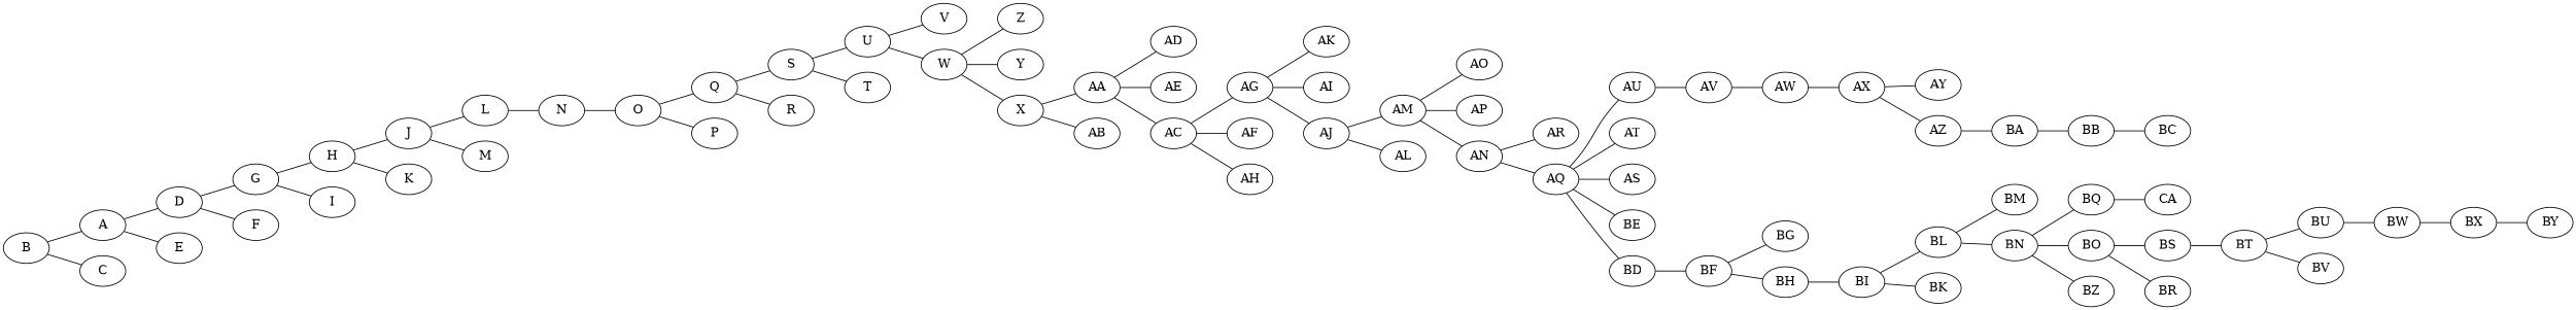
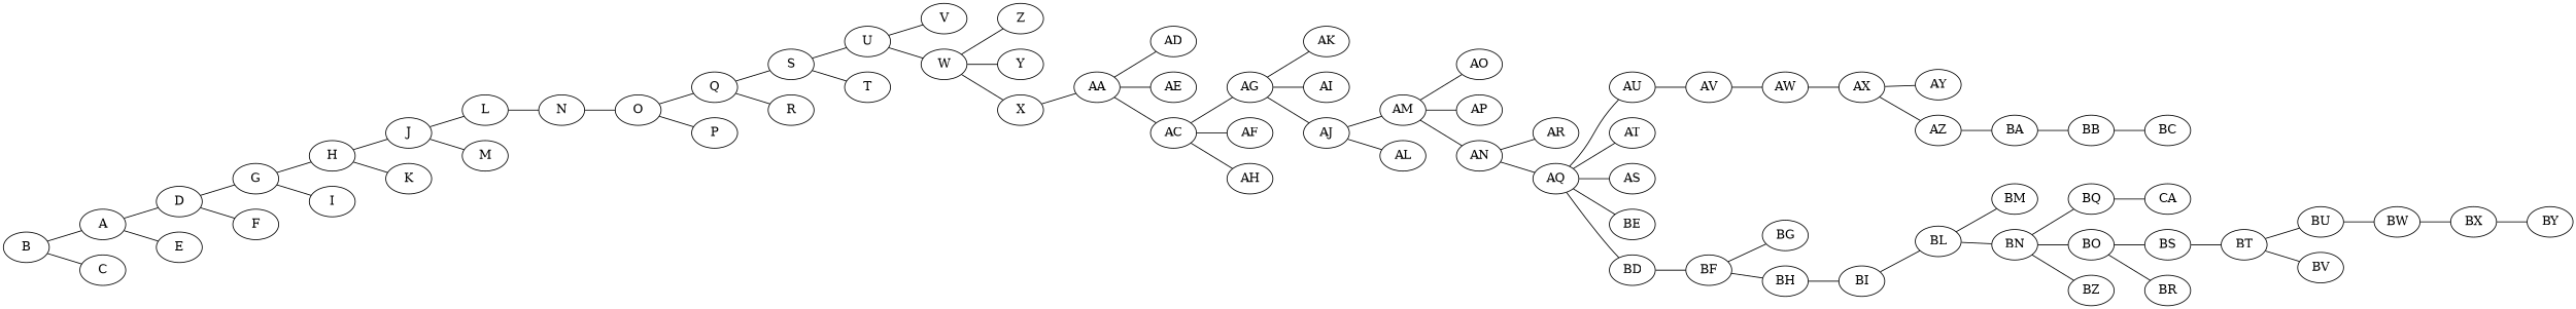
  strict graph {
    rankdir=LR
    n1 [height=0.5 label=B width=0.75]
    n2 [height=0.5 label=A width=0.75]
    n3 [height=0.5 label=C width=0.75]
    n4 [height=0.5 label=D width=0.75]
    n5 [height=0.5 label=E width=0.75]
    n6 [height=0.5 label=G width=0.75]
    n7 [height=0.5 label=F width=0.75]
    n8 [height=0.5 label=H width=0.75]
    n9 [height=0.5 label=I width=0.75]
    n10 [height=0.5 label=J width=0.75]
    n11 [height=0.5 label=K width=0.75]
    n12 [height=0.5 label=L width=0.75]
    n13 [height=0.5 label=M width=0.75]
    n14 [height=0.5 label=N width=0.75]
    n15 [height=0.5 label=O width=0.75]
    n16 [height=0.5 label=Q width=0.75]
    n17 [height=0.5 label=P width=0.75]
    n18 [height=0.5 label=S width=0.75]
    n19 [height=0.5 label=R width=0.75]
    n20 [height=0.5 label=U width=0.75]
    n21 [height=0.5 label=T width=0.75]
    n22 [height=0.5 label=V width=0.75]
    n23 [height=0.5 label=W width=0.75]
    n24 [height=0.5 label=Z width=0.75]
    n25 [height=0.5 label=Y width=0.75]
    n26 [height=0.5 label=X width=0.75]
    n27 [height=0.5 label=AA width=0.75]
-   n28 [height=0.5 label=AB width=0.75]
    n29 [height=0.5 label=AD width=0.75]
    n30 [height=0.5 label=AE width=0.75]
    n31 [height=0.5 label=AC width=0.75]
    n32 [height=0.5 label=AG width=0.75]
    n33 [height=0.5 label=AF width=0.75]
    n34 [height=0.5 label=AH width=0.75]
    n35 [height=0.5 label=AK width=0.75]
    n36 [height=0.5 label=AI width=0.75]
    n37 [height=0.5 label=AJ width=0.75]
    n38 [height=0.5 label=AM width=0.75]
    n39 [height=0.5 label=AL width=0.75]
    n40 [height=0.5 label=AO width=0.75]
    n41 [height=0.5 label=AP width=0.75]
    n42 [height=0.5 label=AN width=0.75]
    n43 [height=0.5 label=AR width=0.75]
    n44 [height=0.5 label=AQ width=0.75]
    n45 [height=0.5 label=AU width=0.75]
    n46 [height=0.5 label=AT width=0.75]
    n47 [height=0.5 label=AS width=0.75]
    n48 [height=0.5 label=BE width=0.75]
    n49 [height=0.5 label=BD width=0.75]
    n50 [height=0.5 label=AV width=0.75]
    n51 [height=0.5 label=BF width=0.75]
    n52 [height=0.5 label=AW width=0.75]
    n53 [height=0.5 label=BG width=0.75]
    n54 [height=0.5 label=BH width=0.75]
    n55 [height=0.5 label=AX width=0.75]
    n56 [height=0.5 label=BI width=0.75]
    n57 [height=0.5 label=AY width=0.75]
    n58 [height=0.5 label=AZ width=0.75]
    n59 [height=0.5 label=BL width=0.75]
-   n60 [height=0.5 label=BK width=0.75]
    n61 [height=0.5 label=BA width=0.75]
    n62 [height=0.5 label=BM width=0.75]
    n63 [height=0.5 label=BN width=0.75]
    n64 [height=0.5 label=BB width=0.75]
    n65 [height=0.5 label=BQ width=0.75]
    n66 [height=0.5 label=BO width=0.75]
    n67 [height=0.5 label=BZ width=0.75]
    n68 [height=0.5 label=BC width=0.75]
    n69 [height=0.5 label=CA width=0.75]
    n70 [height=0.5 label=BS width=0.75]
    n71 [height=0.5 label=BR width=0.75]
    n72 [height=0.5 label=BT width=0.75]
    n73 [height=0.5 label=BU width=0.75]
    n74 [height=0.5 label=BV width=0.75]
    n75 [height=0.5 label=BW width=0.75]
    n76 [height=0.5 label=BX width=0.75]
    n77 [height=0.5 label=BY width=0.75]
    n1 -- n2
    n1 -- n3
    n2 -- n4
    n2 -- n5
    n4 -- n6
    n4 -- n7
    n6 -- n8
    n6 -- n9
    n8 -- n10
    n8 -- n11
    n10 -- n12
    n10 -- n13
    n12 -- n14
    n14 -- n15
    n15 -- n16
    n15 -- n17
    n16 -- n18
    n16 -- n19
    n18 -- n20
    n18 -- n21
    n20 -- n22
    n20 -- n23
    n23 -- n24
    n23 -- n25
    n23 -- n26
    n26 -- n27
-   n26 -- n28
    n27 -- n29
    n27 -- n30
    n27 -- n31
    n31 -- n32
    n31 -- n33
    n31 -- n34
    n32 -- n35
    n32 -- n36
    n32 -- n37
    n37 -- n38
    n37 -- n39
    n38 -- n40
    n38 -- n41
    n38 -- n42
    n42 -- n43
    n42 -- n44
    n44 -- n45
    n44 -- n46
    n44 -- n47
    n44 -- n48
    n44 -- n49
    n45 -- n50
    n49 -- n51
    n50 -- n52
    n51 -- n53
    n51 -- n54
    n52 -- n55
    n54 -- n56
    n55 -- n57
    n55 -- n58
    n56 -- n59
-   n56 -- n60
    n58 -- n61
    n59 -- n62
    n59 -- n63
    n61 -- n64
    n63 -- n65
    n63 -- n66
    n63 -- n67
    n64 -- n68
    n65 -- n69
    n66 -- n70
    n66 -- n71
    n70 -- n72
    n72 -- n73
    n72 -- n74
    n73 -- n75
    n75 -- n76
    n76 -- n77
  }
